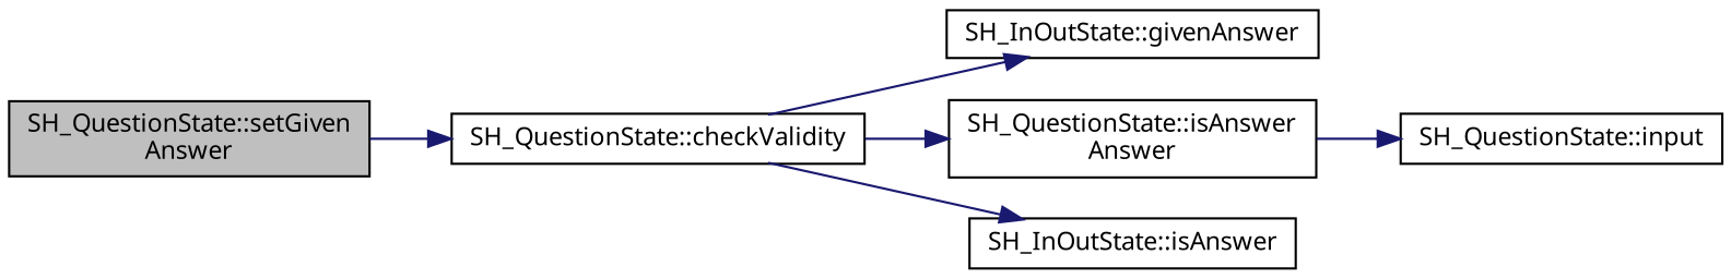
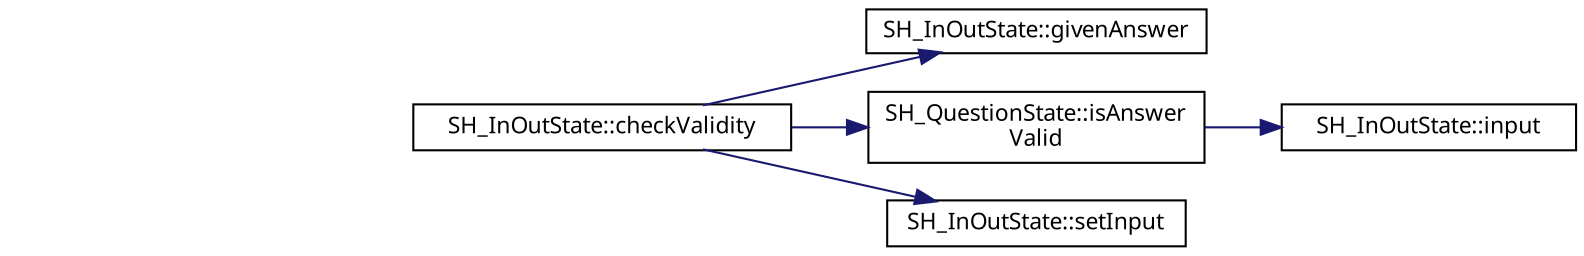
  digraph {
    rankdir=LR
    node [color=black fontname=Verdana fontsize=11 shape=record]
    edge [color=midnightblue fontname=Verdana fontsize=11 labelfontname=Verdana labelfontsize=11 style=solid]
-   n1 [fillcolor=grey75 fontcolor=black height=0.2 label="SH_QuestionState::setGiven\lAnswer" style=filled width=0.4]
-   n2 [height=0.2 label="SH_QuestionState::checkValidity" width=0.4]
+   n2 [height=0.2 label="SH_InOutState::checkValidity" width=0.4]
    n3 [height=0.2 label="SH_InOutState::givenAnswer" width=0.4]
-   n4 [height=0.2 label="SH_QuestionState::isAnswer\lAnswer" width=0.4]
-   n5 [height=0.2 label="SH_InOutState::isAnswer" width=0.4]
-   n6 [height=0.2 label="SH_QuestionState::input" width=0.4]
-   n1 -> n2
+   n4 [height=0.2 label="SH_QuestionState::isAnswer\lValid" width=0.4]
+   n5 [height=0.2 label="SH_InOutState::setInput" width=0.4]
+   n6 [height=0.2 label="SH_InOutState::input" width=0.4]
    n2 -> n3
    n2 -> n4
    n2 -> n5
    n4 -> n6
  }
